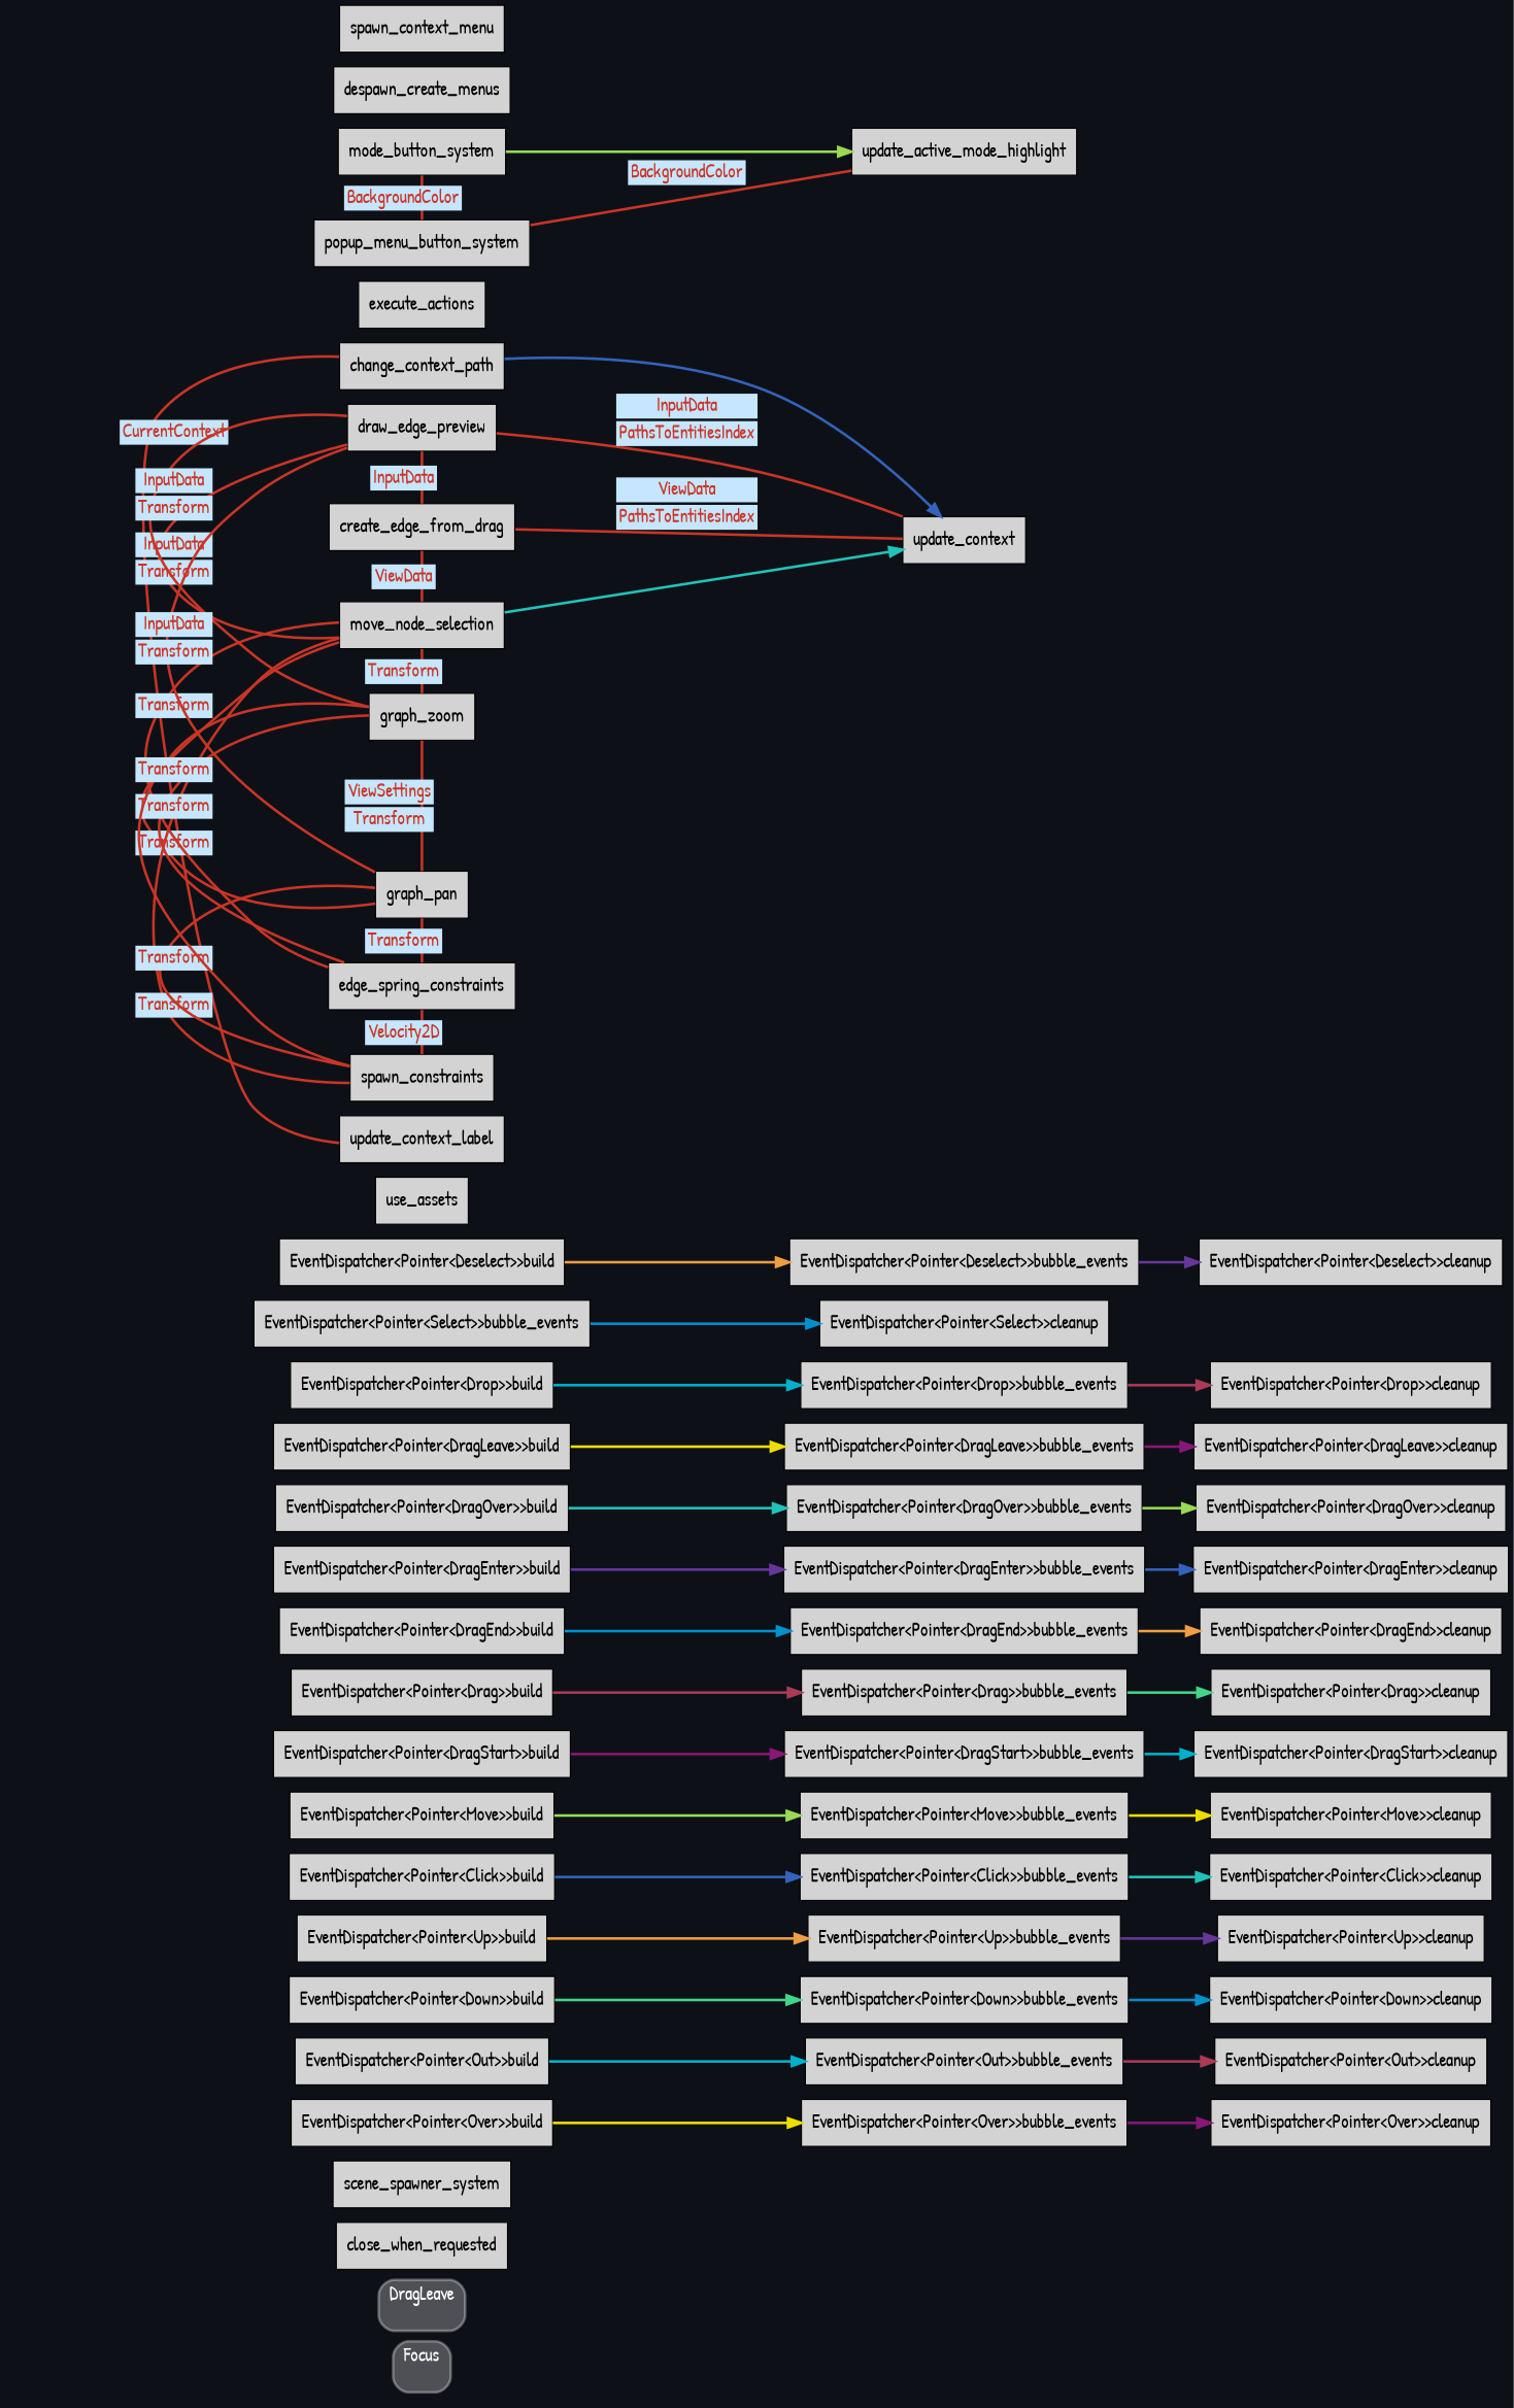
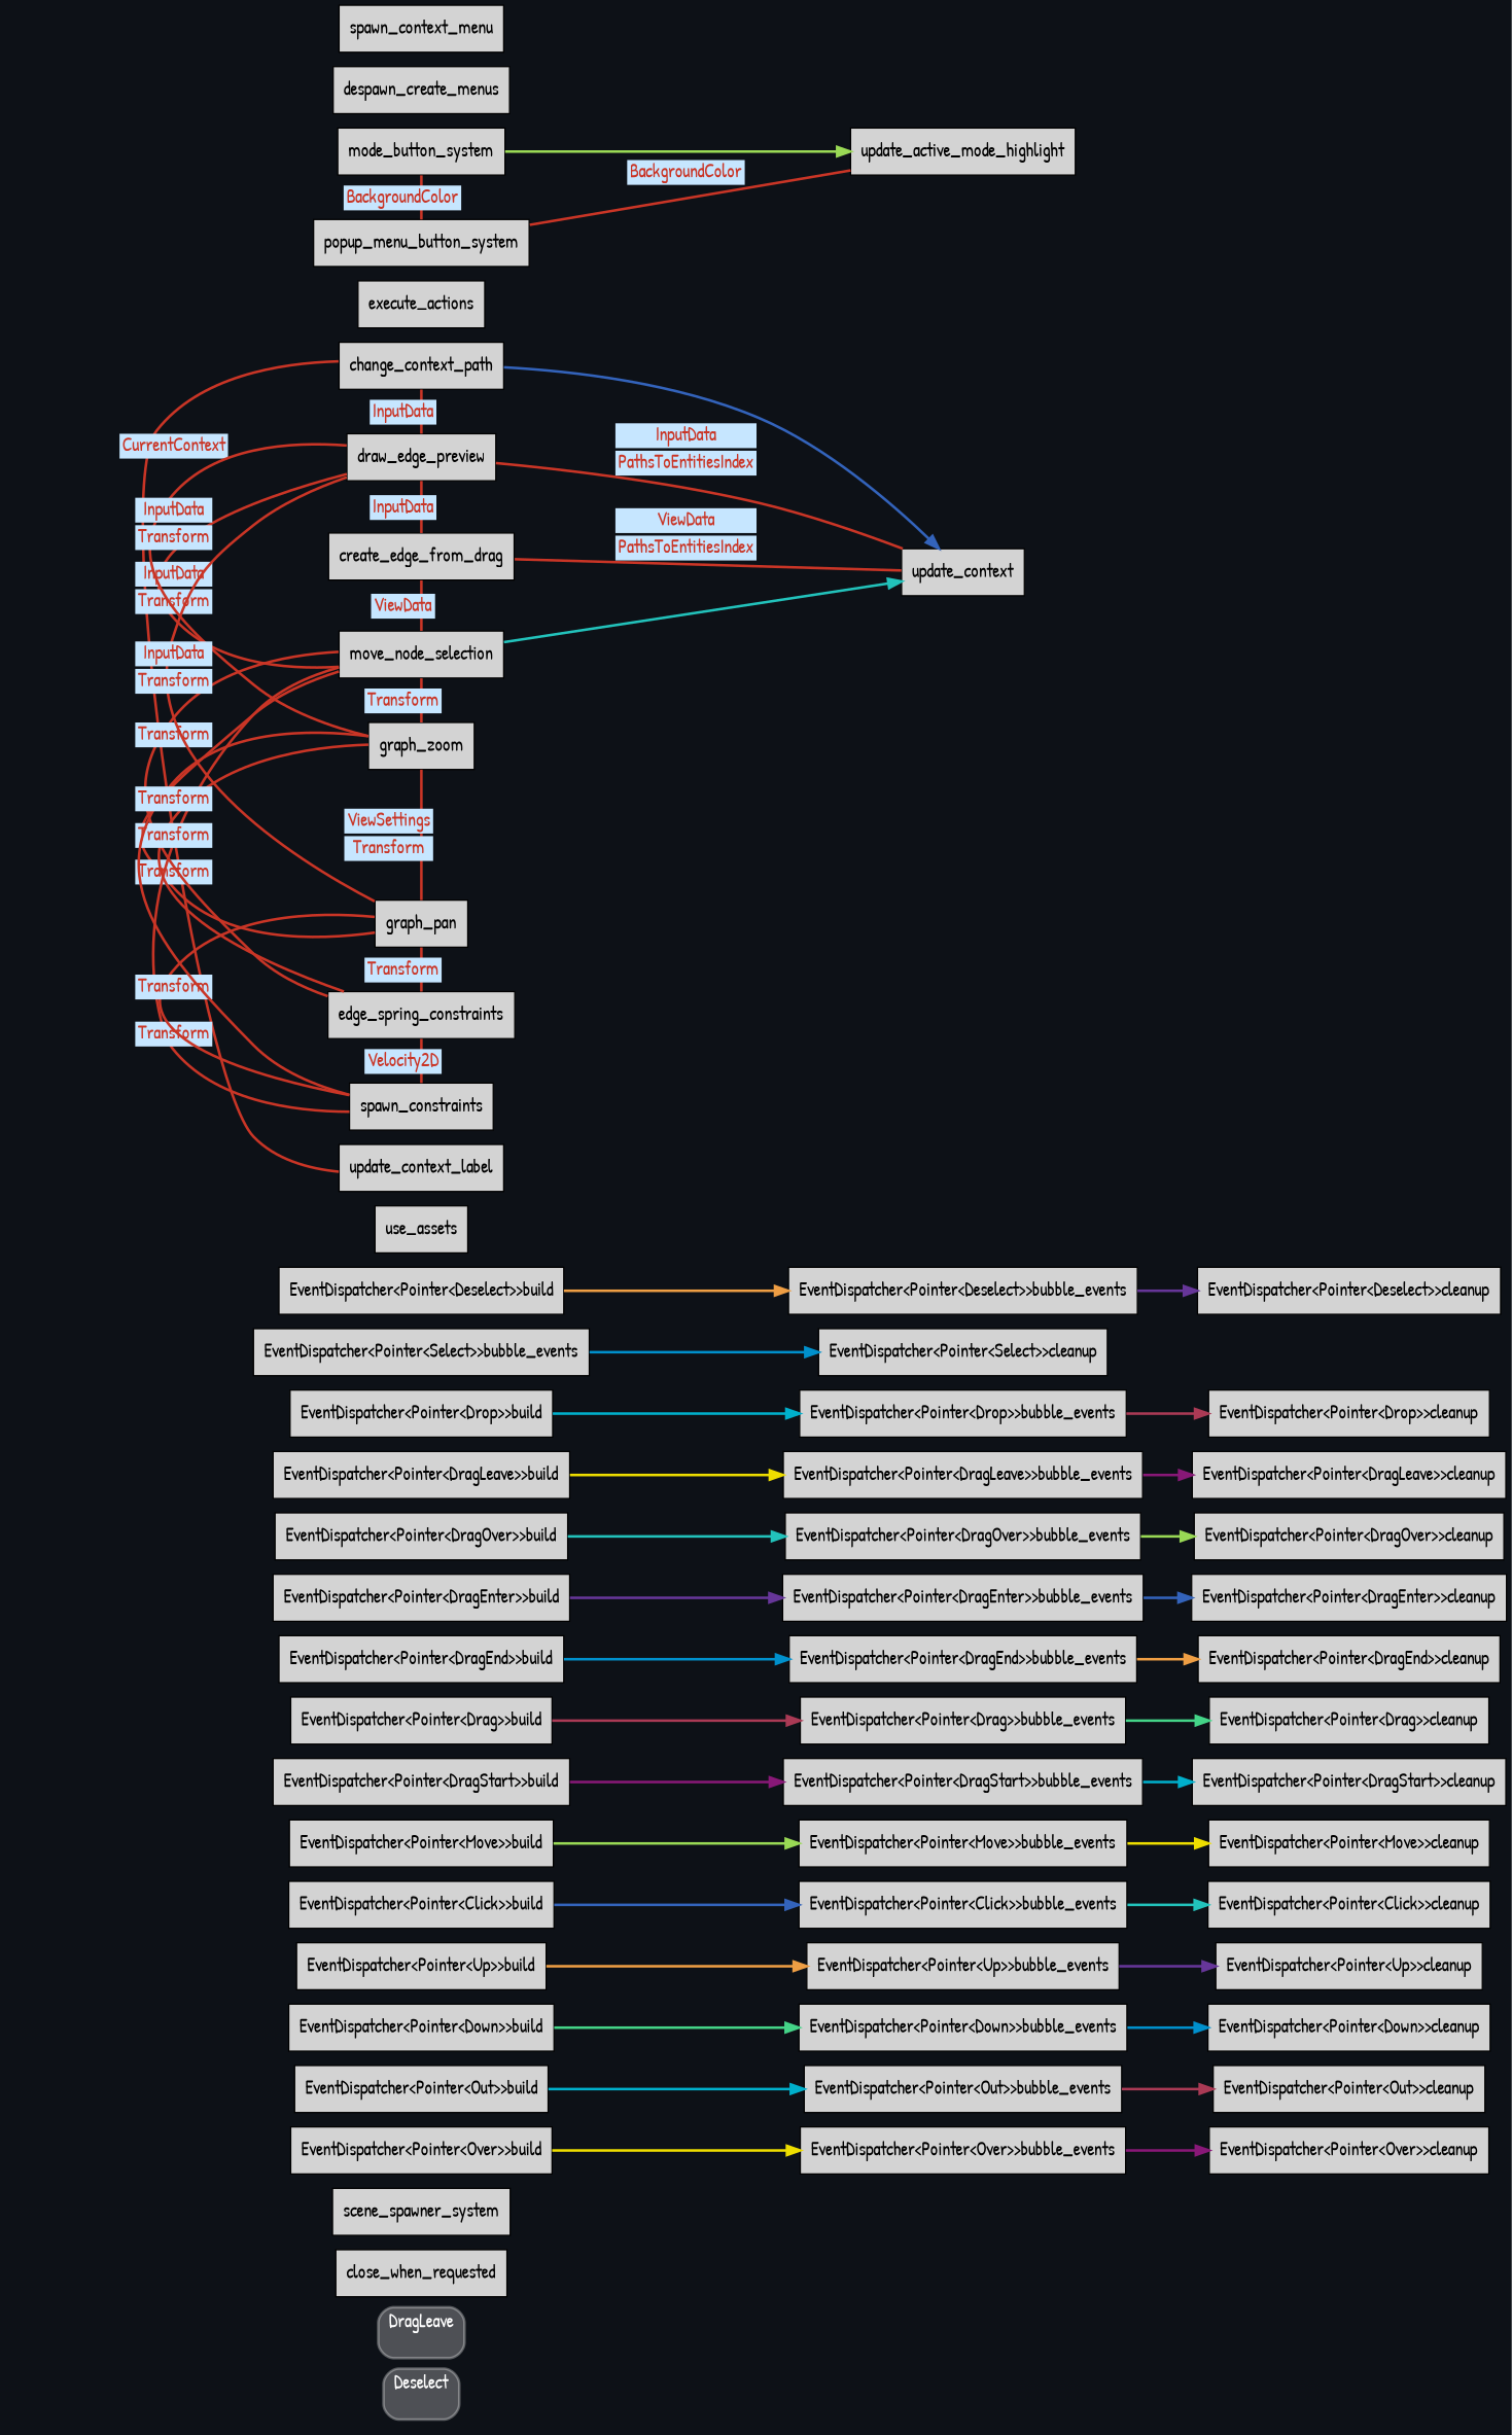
  digraph {
    bgcolor="#0d1117"
    compound=true
    fontname="Patrick Hand"
    nodesep=0.15
    rankdir=LR
    splines=spline
    node [fontname="Patrick Hand" shape=box style=filled]
    edge [color="#c93526" fontname="Patrick Hand" penwidth=2]
    "set_marker_node_Set(2)" [height=0 shape=point style=invis]
    "set_marker_node_Set(42)" [height=0 shape=point style=invis]
    n3 [label=close_when_requested]
    n4 [label=scene_spawner_system]
    n5 [label="EventDispatcher<Pointer<Over>>build"]
    n6 [label="EventDispatcher<Pointer<Over>>bubble_events"]
    n7 [label="EventDispatcher<Pointer<Over>>cleanup"]
    n8 [label="EventDispatcher<Pointer<Out>>build"]
    n9 [label="EventDispatcher<Pointer<Out>>bubble_events"]
    n10 [label="EventDispatcher<Pointer<Out>>cleanup"]
    n11 [label="EventDispatcher<Pointer<Down>>build"]
    n12 [label="EventDispatcher<Pointer<Down>>bubble_events"]
    n13 [label="EventDispatcher<Pointer<Down>>cleanup"]
    n14 [label="EventDispatcher<Pointer<Up>>build"]
    n15 [label="EventDispatcher<Pointer<Up>>bubble_events"]
    n16 [label="EventDispatcher<Pointer<Up>>cleanup"]
    n17 [label="EventDispatcher<Pointer<Click>>build"]
    n18 [label="EventDispatcher<Pointer<Click>>bubble_events"]
    n19 [label="EventDispatcher<Pointer<Click>>cleanup"]
    n20 [label="EventDispatcher<Pointer<Move>>build"]
    n21 [label="EventDispatcher<Pointer<Move>>bubble_events"]
    n22 [label="EventDispatcher<Pointer<Move>>cleanup"]
    n23 [label="EventDispatcher<Pointer<DragStart>>build"]
    n24 [label="EventDispatcher<Pointer<DragStart>>bubble_events"]
    n25 [label="EventDispatcher<Pointer<DragStart>>cleanup"]
    n26 [label="EventDispatcher<Pointer<Drag>>build"]
    n27 [label="EventDispatcher<Pointer<Drag>>bubble_events"]
    n28 [label="EventDispatcher<Pointer<Drag>>cleanup"]
    n29 [label="EventDispatcher<Pointer<DragEnd>>build"]
    n30 [label="EventDispatcher<Pointer<DragEnd>>bubble_events"]
    n31 [label="EventDispatcher<Pointer<DragEnd>>cleanup"]
    n32 [label="EventDispatcher<Pointer<DragEnter>>build"]
    n33 [label="EventDispatcher<Pointer<DragEnter>>bubble_events"]
    n34 [label="EventDispatcher<Pointer<DragEnter>>cleanup"]
    n35 [label="EventDispatcher<Pointer<DragOver>>build"]
    n36 [label="EventDispatcher<Pointer<DragOver>>bubble_events"]
    n37 [label="EventDispatcher<Pointer<DragOver>>cleanup"]
    n38 [label="EventDispatcher<Pointer<DragLeave>>build"]
    n39 [label="EventDispatcher<Pointer<DragLeave>>bubble_events"]
    n40 [label="EventDispatcher<Pointer<DragLeave>>cleanup"]
    n41 [label="EventDispatcher<Pointer<Drop>>build"]
    n42 [label="EventDispatcher<Pointer<Drop>>bubble_events"]
    n43 [label="EventDispatcher<Pointer<Drop>>cleanup"]
    n44 [label="EventDispatcher<Pointer<Select>>bubble_events"]
    n45 [label="EventDispatcher<Pointer<Select>>cleanup"]
    n46 [label="EventDispatcher<Pointer<Deselect>>build"]
    n47 [label="EventDispatcher<Pointer<Deselect>>bubble_events"]
    n48 [label="EventDispatcher<Pointer<Deselect>>cleanup"]
    n49 [label=use_assets]
    n50 [label=change_context_path]
    n51 [label=draw_edge_preview]
    n52 [label=update_context]
    n53 [label=update_context_label]
    n54 [label=create_edge_from_drag]
    n55 [label=move_node_selection]
    n56 [label=graph_zoom]
    n57 [label=graph_pan]
    n58 [label=edge_spring_constraints]
    n59 [label=spawn_constraints]
    n60 [label=execute_actions]
    n61 [label=mode_button_system]
    n62 [label=update_active_mode_highlight]
    n63 [label=popup_menu_button_system]
    n64 [label=despawn_create_menus]
    n65 [label=spawn_context_menu]
    subgraph cluster_1 {
      color="#ffffff50"
      fillcolor="#ffffff44"
      fontcolor="#ffffff"
-     label=Focus
+     label=Deselect
      penwidth=2
      style="rounded,filled"
      "set_marker_node_Set(2)"
    }
    subgraph cluster_2 {
      color="#ffffff50"
      fillcolor="#ffffff44"
      fontcolor="#ffffff"
      label=DragLeave
      penwidth=2
      style="rounded,filled"
      "set_marker_node_Set(42)"
    }
    n5 -> n6 [color="#eede00"]
    n6 -> n7 [color="#881877"]
    n8 -> n9 [color="#00b0cc"]
    n9 -> n10 [color="#aa3a55"]
    n11 -> n12 [color="#44d488"]
    n12 -> n13 [color="#0090cc"]
    n14 -> n15 [color="#ee9e44"]
    n15 -> n16 [color="#663699"]
    n17 -> n18 [color="#3363bb"]
    n18 -> n19 [color="#22c2bb"]
    n20 -> n21 [color="#99d955"]
    n21 -> n22 [color="#eede00"]
    n23 -> n24 [color="#881877"]
    n24 -> n25 [color="#00b0cc"]
    n26 -> n27 [color="#aa3a55"]
    n27 -> n28 [color="#44d488"]
    n29 -> n30 [color="#0090cc"]
    n30 -> n31 [color="#ee9e44"]
    n32 -> n33 [color="#663699"]
    n33 -> n34 [color="#3363bb"]
    n35 -> n36 [color="#22c2bb"]
    n36 -> n37 [color="#99d955"]
    n38 -> n39 [color="#eede00"]
    n39 -> n40 [color="#881877"]
    n41 -> n42 [color="#00b0cc"]
    n42 -> n43 [color="#aa3a55"]
    n44 -> n45 [color="#0090cc"]
    n46 -> n47 [color="#ee9e44"]
    n47 -> n48 [color="#663699"]
+   n50 -> n51 [constraint=false dir=none fontcolor="#c93526" label=<<table border="0" cellborder="0"><tr><td bgcolor="#c6e6ff">InputData</td></tr></table>>]
    n50 -> n52 [color="#3363bb"]
    n50 -> n53 [constraint=false dir=none fontcolor="#c93526" label=<<table border="0" cellborder="0"><tr><td bgcolor="#c6e6ff">CurrentContext</td></tr></table>>]
    n52 -> n51 [constraint=false dir=none fontcolor="#c93526" label=<<table border="0" cellborder="0"><tr><td bgcolor="#c6e6ff">InputData</td></tr><tr><td bgcolor="#c6e6ff">PathsToEntitiesIndex</td></tr></table>>]
    n52 -> n54 [constraint=false dir=none fontcolor="#c93526" label=<<table border="0" cellborder="0"><tr><td bgcolor="#c6e6ff">ViewData</td></tr><tr><td bgcolor="#c6e6ff">PathsToEntitiesIndex</td></tr></table>>]
    n54 -> n51 [constraint=false dir=none fontcolor="#c93526" label=<<table border="0" cellborder="0"><tr><td bgcolor="#c6e6ff">InputData</td></tr></table>>]
    n55 -> n51 [constraint=false dir=none fontcolor="#c93526" label=<<table border="0" cellborder="0"><tr><td bgcolor="#c6e6ff">InputData</td></tr><tr><td bgcolor="#c6e6ff">Transform</td></tr></table>>]
    n55 -> n52 [color="#22c2bb"]
    n55 -> n54 [constraint=false dir=none fontcolor="#c93526" label=<<table border="0" cellborder="0"><tr><td bgcolor="#c6e6ff">ViewData</td></tr></table>>]
    n55 -> n56 [constraint=false dir=none fontcolor="#c93526" label=<<table border="0" cellborder="0"><tr><td bgcolor="#c6e6ff">Transform</td></tr></table>>]
    n55 -> n57 [constraint=false dir=none fontcolor="#c93526" label=<<table border="0" cellborder="0"><tr><td bgcolor="#c6e6ff">Transform</td></tr></table>>]
    n55 -> n58 [constraint=false dir=none fontcolor="#c93526" label=<<table border="0" cellborder="0"><tr><td bgcolor="#c6e6ff">Transform</td></tr></table>>]
    n55 -> n59 [constraint=false dir=none fontcolor="#c93526" label=<<table border="0" cellborder="0"><tr><td bgcolor="#c6e6ff">Transform</td></tr></table>>]
    n56 -> n51 [constraint=false dir=none fontcolor="#c93526" label=<<table border="0" cellborder="0"><tr><td bgcolor="#c6e6ff">InputData</td></tr><tr><td bgcolor="#c6e6ff">Transform</td></tr></table>>]
    n57 -> n51 [constraint=false dir=none fontcolor="#c93526" label=<<table border="0" cellborder="0"><tr><td bgcolor="#c6e6ff">InputData</td></tr><tr><td bgcolor="#c6e6ff">Transform</td></tr></table>>]
    n57 -> n56 [constraint=false dir=none fontcolor="#c93526" label=<<table border="0" cellborder="0"><tr><td bgcolor="#c6e6ff">ViewSettings</td></tr><tr><td bgcolor="#c6e6ff">Transform</td></tr></table>>]
    n57 -> n58 [constraint=false dir=none fontcolor="#c93526" label=<<table border="0" cellborder="0"><tr><td bgcolor="#c6e6ff">Transform</td></tr></table>>]
    n57 -> n59 [constraint=false dir=none fontcolor="#c93526" label=<<table border="0" cellborder="0"><tr><td bgcolor="#c6e6ff">Transform</td></tr></table>>]
    n58 -> n56 [constraint=false dir=none fontcolor="#c93526" label=<<table border="0" cellborder="0"><tr><td bgcolor="#c6e6ff">Transform</td></tr></table>>]
    n59 -> n56 [constraint=false dir=none fontcolor="#c93526" label=<<table border="0" cellborder="0"><tr><td bgcolor="#c6e6ff">Transform</td></tr></table>>]
    n59 -> n58 [constraint=false dir=none fontcolor="#c93526" label=<<table border="0" cellborder="0"><tr><td bgcolor="#c6e6ff">Velocity2D</td></tr></table>>]
    n61 -> n62 [color="#99d955"]
    n61 -> n63 [constraint=false dir=none fontcolor="#c93526" label=<<table border="0" cellborder="0"><tr><td bgcolor="#c6e6ff">BackgroundColor</td></tr></table>>]
    n63 -> n62 [constraint=false dir=none fontcolor="#c93526" label=<<table border="0" cellborder="0"><tr><td bgcolor="#c6e6ff">BackgroundColor</td></tr></table>>]
  }
